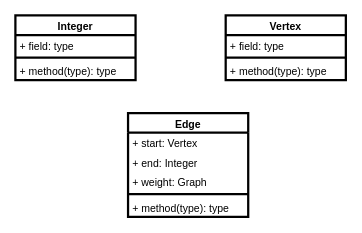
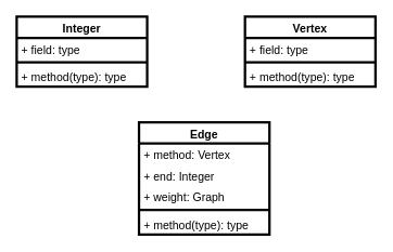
  <mxCell id="0" />
  <mxCell id="1" parent="0" />
  <mxCell id="2" value="Integer" style="swimlane;fontStyle=1;align=center;verticalAlign=top;childLayout=stackLayout;horizontal=1;startSize=26;horizontalStack=0;resizeParent=1;resizeParentMax=0;resizeLast=0;collapsible=1;marginBottom=0;whiteSpace=wrap;html=1;fontSize=14;strokeWidth=3;" vertex="1" parent="1"><mxGeometry x="20" y="20" width="160" height="86" as="geometry" /></mxCell>
  <mxCell id="3" value="+ field: type" style="text;strokeColor=none;fillColor=none;align=left;verticalAlign=top;spacingLeft=4;spacingRight=4;overflow=hidden;rotatable=0;points=[[0,0.5],[1,0.5]];portConstraint=eastwest;whiteSpace=wrap;html=1;fontSize=14;strokeWidth=3;" vertex="1" parent="2"><mxGeometry y="26" width="160" height="26" as="geometry" /></mxCell>
  <mxCell id="4" value="" style="line;strokeWidth=3;fillColor=none;align=left;verticalAlign=middle;spacingTop=-1;spacingLeft=3;spacingRight=3;rotatable=0;labelPosition=right;points=[];portConstraint=eastwest;strokeColor=inherit;fontSize=14;" vertex="1" parent="2"><mxGeometry y="52" width="160" height="8" as="geometry" /></mxCell>
  <mxCell id="5" value="+ method(type): type" style="text;strokeColor=none;fillColor=none;align=left;verticalAlign=top;spacingLeft=4;spacingRight=4;overflow=hidden;rotatable=0;points=[[0,0.5],[1,0.5]];portConstraint=eastwest;whiteSpace=wrap;html=1;fontSize=14;strokeWidth=3;" vertex="1" parent="2"><mxGeometry y="60" width="160" height="26" as="geometry" /></mxCell>
  <mxCell id="6" value="Vertex&lt;div style=&quot;font-size: 14px;&quot;&gt;&lt;br style=&quot;font-size: 14px;&quot;&gt;&lt;/div&gt;" style="swimlane;fontStyle=1;align=center;verticalAlign=top;childLayout=stackLayout;horizontal=1;startSize=26;horizontalStack=0;resizeParent=1;resizeParentMax=0;resizeLast=0;collapsible=1;marginBottom=0;whiteSpace=wrap;html=1;fontSize=14;strokeWidth=3;" vertex="1" parent="1"><mxGeometry x="300" y="20" width="160" height="86" as="geometry" /></mxCell>
  <mxCell id="7" value="+ field: type" style="text;strokeColor=none;fillColor=none;align=left;verticalAlign=top;spacingLeft=4;spacingRight=4;overflow=hidden;rotatable=0;points=[[0,0.5],[1,0.5]];portConstraint=eastwest;whiteSpace=wrap;html=1;fontSize=14;strokeWidth=3;" vertex="1" parent="6"><mxGeometry y="26" width="160" height="26" as="geometry" /></mxCell>
  <mxCell id="8" value="" style="line;strokeWidth=3;fillColor=none;align=left;verticalAlign=middle;spacingTop=-1;spacingLeft=3;spacingRight=3;rotatable=0;labelPosition=right;points=[];portConstraint=eastwest;strokeColor=inherit;fontSize=14;" vertex="1" parent="6"><mxGeometry y="52" width="160" height="8" as="geometry" /></mxCell>
  <mxCell id="9" value="+ method(type): type" style="text;strokeColor=none;fillColor=none;align=left;verticalAlign=top;spacingLeft=4;spacingRight=4;overflow=hidden;rotatable=0;points=[[0,0.5],[1,0.5]];portConstraint=eastwest;whiteSpace=wrap;html=1;fontSize=14;strokeWidth=3;" vertex="1" parent="6"><mxGeometry y="60" width="160" height="26" as="geometry" /></mxCell>
  <mxCell id="10" value="Edge" style="swimlane;fontStyle=1;align=center;verticalAlign=top;childLayout=stackLayout;horizontal=1;startSize=26;horizontalStack=0;resizeParent=1;resizeParentMax=0;resizeLast=0;collapsible=1;marginBottom=0;whiteSpace=wrap;html=1;fontSize=14;strokeWidth=3;" vertex="1" parent="1"><mxGeometry x="170" y="150" width="160" height="138" as="geometry" /></mxCell>
- <mxCell id="11" value="+ start: Vertex" style="text;strokeColor=none;fillColor=none;align=left;verticalAlign=top;spacingLeft=4;spacingRight=4;overflow=hidden;rotatable=0;points=[[0,0.5],[1,0.5]];portConstraint=eastwest;whiteSpace=wrap;html=1;fontSize=14;strokeWidth=3;" vertex="1" parent="10"><mxGeometry y="26" width="160" height="26" as="geometry" /></mxCell>
+ <mxCell id="11" value="+ method: Vertex" style="text;strokeColor=none;fillColor=none;align=left;verticalAlign=top;spacingLeft=4;spacingRight=4;overflow=hidden;rotatable=0;points=[[0,0.5],[1,0.5]];portConstraint=eastwest;whiteSpace=wrap;html=1;fontSize=14;strokeWidth=3;" vertex="1" parent="10"><mxGeometry y="26" width="160" height="26" as="geometry" /></mxCell>
  <mxCell id="12" value="+ end: Integer" style="text;strokeColor=none;fillColor=none;align=left;verticalAlign=top;spacingLeft=4;spacingRight=4;overflow=hidden;rotatable=0;points=[[0,0.5],[1,0.5]];portConstraint=eastwest;whiteSpace=wrap;html=1;fontSize=14;strokeWidth=3;" vertex="1" parent="10"><mxGeometry y="52" width="160" height="26" as="geometry" /></mxCell>
  <mxCell id="13" value="+ weight: Graph" style="text;strokeColor=none;fillColor=none;align=left;verticalAlign=top;spacingLeft=4;spacingRight=4;overflow=hidden;rotatable=0;points=[[0,0.5],[1,0.5]];portConstraint=eastwest;whiteSpace=wrap;html=1;fontSize=14;strokeWidth=3;" vertex="1" parent="10"><mxGeometry y="78" width="160" height="26" as="geometry" /></mxCell>
  <mxCell id="14" value="" style="line;strokeWidth=3;fillColor=none;align=left;verticalAlign=middle;spacingTop=-1;spacingLeft=3;spacingRight=3;rotatable=0;labelPosition=right;points=[];portConstraint=eastwest;strokeColor=inherit;fontSize=14;" vertex="1" parent="10"><mxGeometry y="104" width="160" height="8" as="geometry" /></mxCell>
  <mxCell id="15" value="+ method(type): type" style="text;strokeColor=none;fillColor=none;align=left;verticalAlign=top;spacingLeft=4;spacingRight=4;overflow=hidden;rotatable=0;points=[[0,0.5],[1,0.5]];portConstraint=eastwest;whiteSpace=wrap;html=1;fontSize=14;strokeWidth=3;" vertex="1" parent="10"><mxGeometry y="112" width="160" height="26" as="geometry" /></mxCell>
